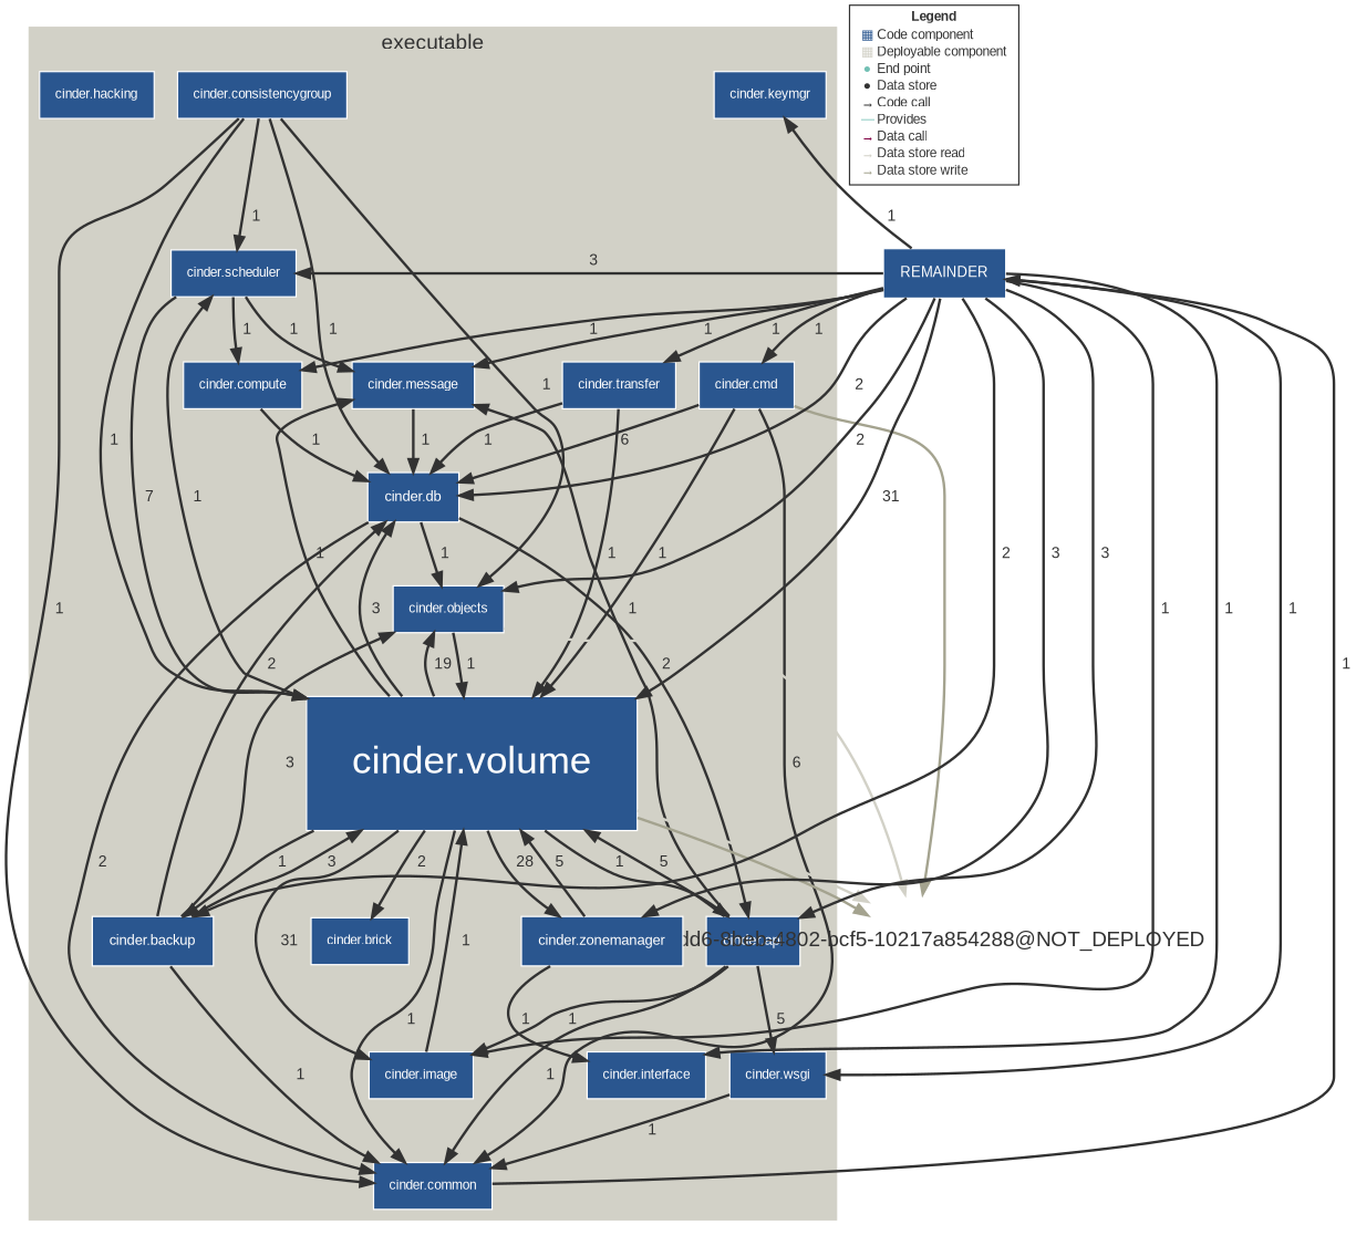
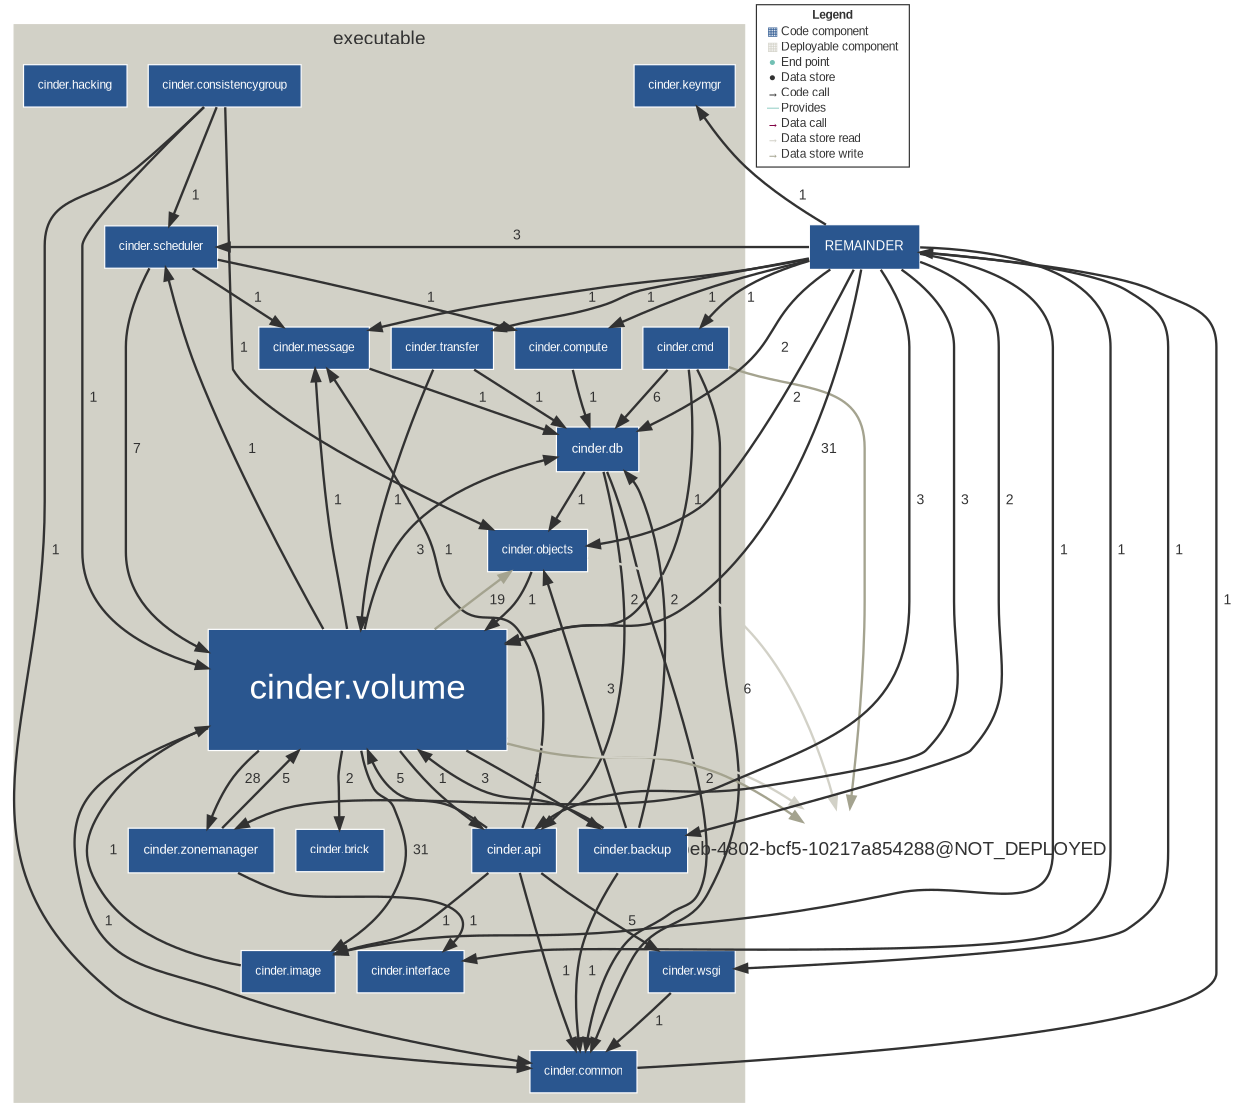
  digraph {
    compound=true
    fontname="Liberation Sans"
    rankdir=TD
    node [color="#FFFFFF" fillcolor="#2A568F" fontcolor="#FFFFFF" fontname="Liberation Sans" fontsize=10 margin=0.16 penwidth=1 shape=box style=filled]
    edge [color="#323232" fontcolor="#323232" fontname="Liberation Sans" fontsize=12 penwidth=2]
    n1 [label="cinder.scheduler"]
    n2 [fontsize=11 label="cinder.db" margin=0.176]
    n3 [label="cinder.message"]
    n4 [label="cinder.cmd"]
    n5 [label="cinder.transfer"]
    n6 [label="cinder.keymgr"]
    n7 [label="cinder.wsgi"]
    n8 [label="cinder.objects"]
    n9 [label="cinder.common"]
    n10 [label="cinder.compute"]
    n11 [label="cinder.interface"]
    n12 [fontsize=11 label="cinder.zonemanager" margin=0.176]
    n13 [fontsize=11 label="cinder.api" margin=0.176]
    n14 [label="cinder.consistencygroup"]
    n15 [label="cinder.hacking"]
    n16 [fontsize=11 label="cinder.backup" margin=0.176]
    n17 [fontsize=30 label="cinder.volume" margin=0.48]
    n18 [label="cinder.image"]
    n19 [label="cinder.brick"]
    "631f5dd6-8beb-4802-bcf5-10217a854288@NOT_DEPLOYED" [fixedsize=true fontcolor="#323232" fontsize=16 height=1.000 penwidth=0 width=1.000 color="" fillcolor="" margin="" style=""]
    n21 [fontsize=11 label=REMAINDER margin=0.176]
    n22 [color="#323232" fillcolor="#FFFFFF" fontcolor="#323232" label=<<TABLE BORDER="0" CELLPADDING="1" CELLSPACING="0"> <TR><TD COLSPAN="2"><B>Legend</B></TD></TR> <TR><TD><FONT COLOR="#2A568F">&#9638;</FONT></TD><TD ALIGN="left">Code component</TD></TR> <TR><TD><FONT COLOR="#D2D1C7">&#9638;</FONT></TD><TD ALIGN="left">Deployable component</TD></TR> <TR><TD><FONT COLOR="#72C0B4">&#9679;</FONT></TD><TD ALIGN="left">End point</TD></TR> <TR><TD><FONT COLOR="#323232">&#9679;</FONT></TD><TD ALIGN="left">Data store</TD></TR> <TR><TD><FONT COLOR="#323232">&rarr;</FONT></TD><TD ALIGN="left">Code call</TD></TR> <TR><TD><FONT COLOR="#72C0B4">&#8212;</FONT></TD><TD ALIGN="left">Provides</TD></TR> <TR><TD><FONT COLOR="#820445">&rarr;</FONT></TD><TD ALIGN="left">Data call</TD></TR> <TR><TD><FONT COLOR="#D2D1C7">&rarr;</FONT></TD><TD ALIGN="left">Data store read</TD></TR> <TR><TD><FONT COLOR="#A4A38F">&rarr;</FONT></TD><TD ALIGN="left">Data store write</TD></TR> </TABLE> > margin=""]
    subgraph cluster_1 {
      color="#D2D1C7"
      fontcolor="#323232"
      fontsize=16
      label=executable
      style=filled
      n1
      n2
      n3
      n4
      n5
      n6
      n7
      n8
      n9
      n10
      n11
      n12
      n13
      n14
      n15
      n16
      n17
      n18
      n19
    }
    n1 -> n3 [label="  1"]
    n1 -> n10 [label="  1"]
    n1 -> n17 [label="  7"]
    n2 -> n8 [label="  1"]
    n2 -> n9 [label="  2"]
    n2 -> n13 [label="  2"]
    n3 -> n2 [label="  1"]
    n4 -> n2 [label="  6"]
    n4 -> n9 [label="  6"]
    n4 -> n17 [label="  1"]
    n4 -> "631f5dd6-8beb-4802-bcf5-10217a854288@NOT_DEPLOYED" [color="#A4A38F" fontcolor="#A4A38F"]
    n5 -> n2 [label="  1"]
    n5 -> n17 [label="  1"]
    n7 -> n9 [label="  1"]
    n8 -> n17 [label="  1"]
    n8 -> "631f5dd6-8beb-4802-bcf5-10217a854288@NOT_DEPLOYED" [color="#D2D1C7" fontcolor="#D2D1C7"]
    n9 -> n21 [label="  1"]
    n10 -> n2 [label="  1"]
    n12 -> n11 [label="  1"]
    n12 -> n17 [label="  5"]
    n13 -> n3 [label="  1"]
    n13 -> n7 [label="  5"]
    n13 -> n9 [label="  1"]
    n13 -> n17 [label="  5"]
    n13 -> n18 [label="  1"]
    n14 -> n1 [label="  1"]
-   n14 -> n2 [label="  1"]
    n14 -> n8 [label="  1"]
    n14 -> n9 [label="  1"]
    n14 -> n17 [label="  1"]
    n16 -> n2 [label="  2"]
    n16 -> n8 [label="  3"]
    n16 -> n9 [label="  1"]
    n16 -> n17 [label="  3"]
    n17 -> n1 [label="  1"]
    n17 -> n2 [label="  3"]
    n17 -> n3 [label="  1"]
-   n17 -> n8 [label="  19"]
+   n17 -> n8 [color="#A4A38F" label="  19"]
    n17 -> n9 [label="  1"]
    n17 -> n12 [label="  28"]
    n17 -> n13 [label="  1"]
    n17 -> n16 [label="  1"]
    n17 -> n18 [label="  31"]
    n17 -> n19 [label="  2"]
    n17 -> "631f5dd6-8beb-4802-bcf5-10217a854288@NOT_DEPLOYED" [color="#A4A38F" fontcolor="#A4A38F"]
    n17 -> "631f5dd6-8beb-4802-bcf5-10217a854288@NOT_DEPLOYED" [color="#D2D1C7" fontcolor="#D2D1C7"]
    n18 -> n17 [label="  1"]
    n21 -> n1 [label="  3"]
    n21 -> n2 [label="  2"]
    n21 -> n3 [label="  1"]
    n21 -> n4 [label="  1"]
    n21 -> n5 [label="  1"]
    n21 -> n6 [label="  1"]
    n21 -> n7 [label="  1"]
    n21 -> n8 [label="  2"]
    n21 -> n10 [label="  1"]
    n21 -> n11 [label="  1"]
    n21 -> n12 [label="  3"]
    n21 -> n13 [label="  3"]
    n21 -> n16 [label="  2"]
    n21 -> n17 [label="  31"]
    n21 -> n18 [label="  1"]
  }
